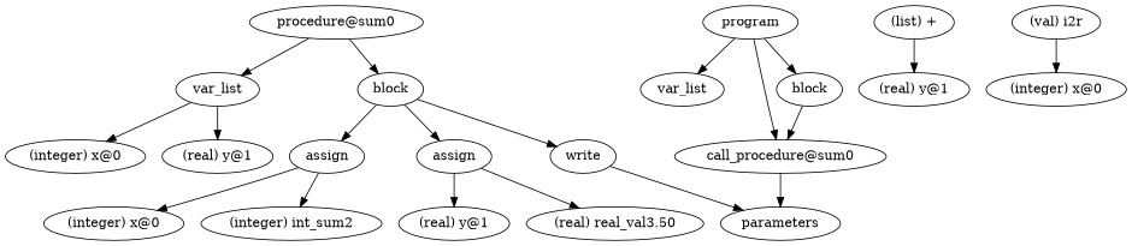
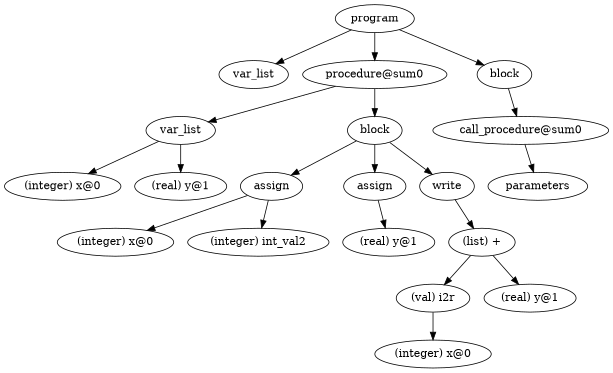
  digraph {
    ordering=out
    n1 [label=program]
    n2 [label=var_list]
    n3 [label="procedure@sum0"]
    n4 [label=block]
    n5 [label=var_list]
    n6 [label=block]
    n7 [label="call_procedure@sum0"]
    n8 [label=parameters]
    n9 [label="(integer) x@0"]
    n10 [label="(real) y@1"]
    n11 [label=assign]
    n12 [label=assign]
    n13 [label=write]
    n14 [label="(integer) x@0"]
-   n15 [label="(integer) int_sum2"]
+   n15 [label="(integer) int_val2"]
    n16 [label="(real) y@1"]
-   n17 [label="(real) real_val3.50"]
    n18 [label="(list) +"]
    n19 [label="(val) i2r"]
    n20 [label="(real) y@1"]
    n21 [label="(integer) x@0"]
    n1 -> n2
-   n1 -> n7
+   n1 -> n3
    n1 -> n4
    n3 -> n5
    n3 -> n6
    n4 -> n7
    n5 -> n9
    n5 -> n10
    n6 -> n11
    n6 -> n12
    n6 -> n13
    n7 -> n8
    n11 -> n14
    n11 -> n15
    n12 -> n16
-   n12 -> n17
-   n13 -> n8
+   n13 -> n18
+   n18 -> n19
    n18 -> n20
    n19 -> n21
  }
